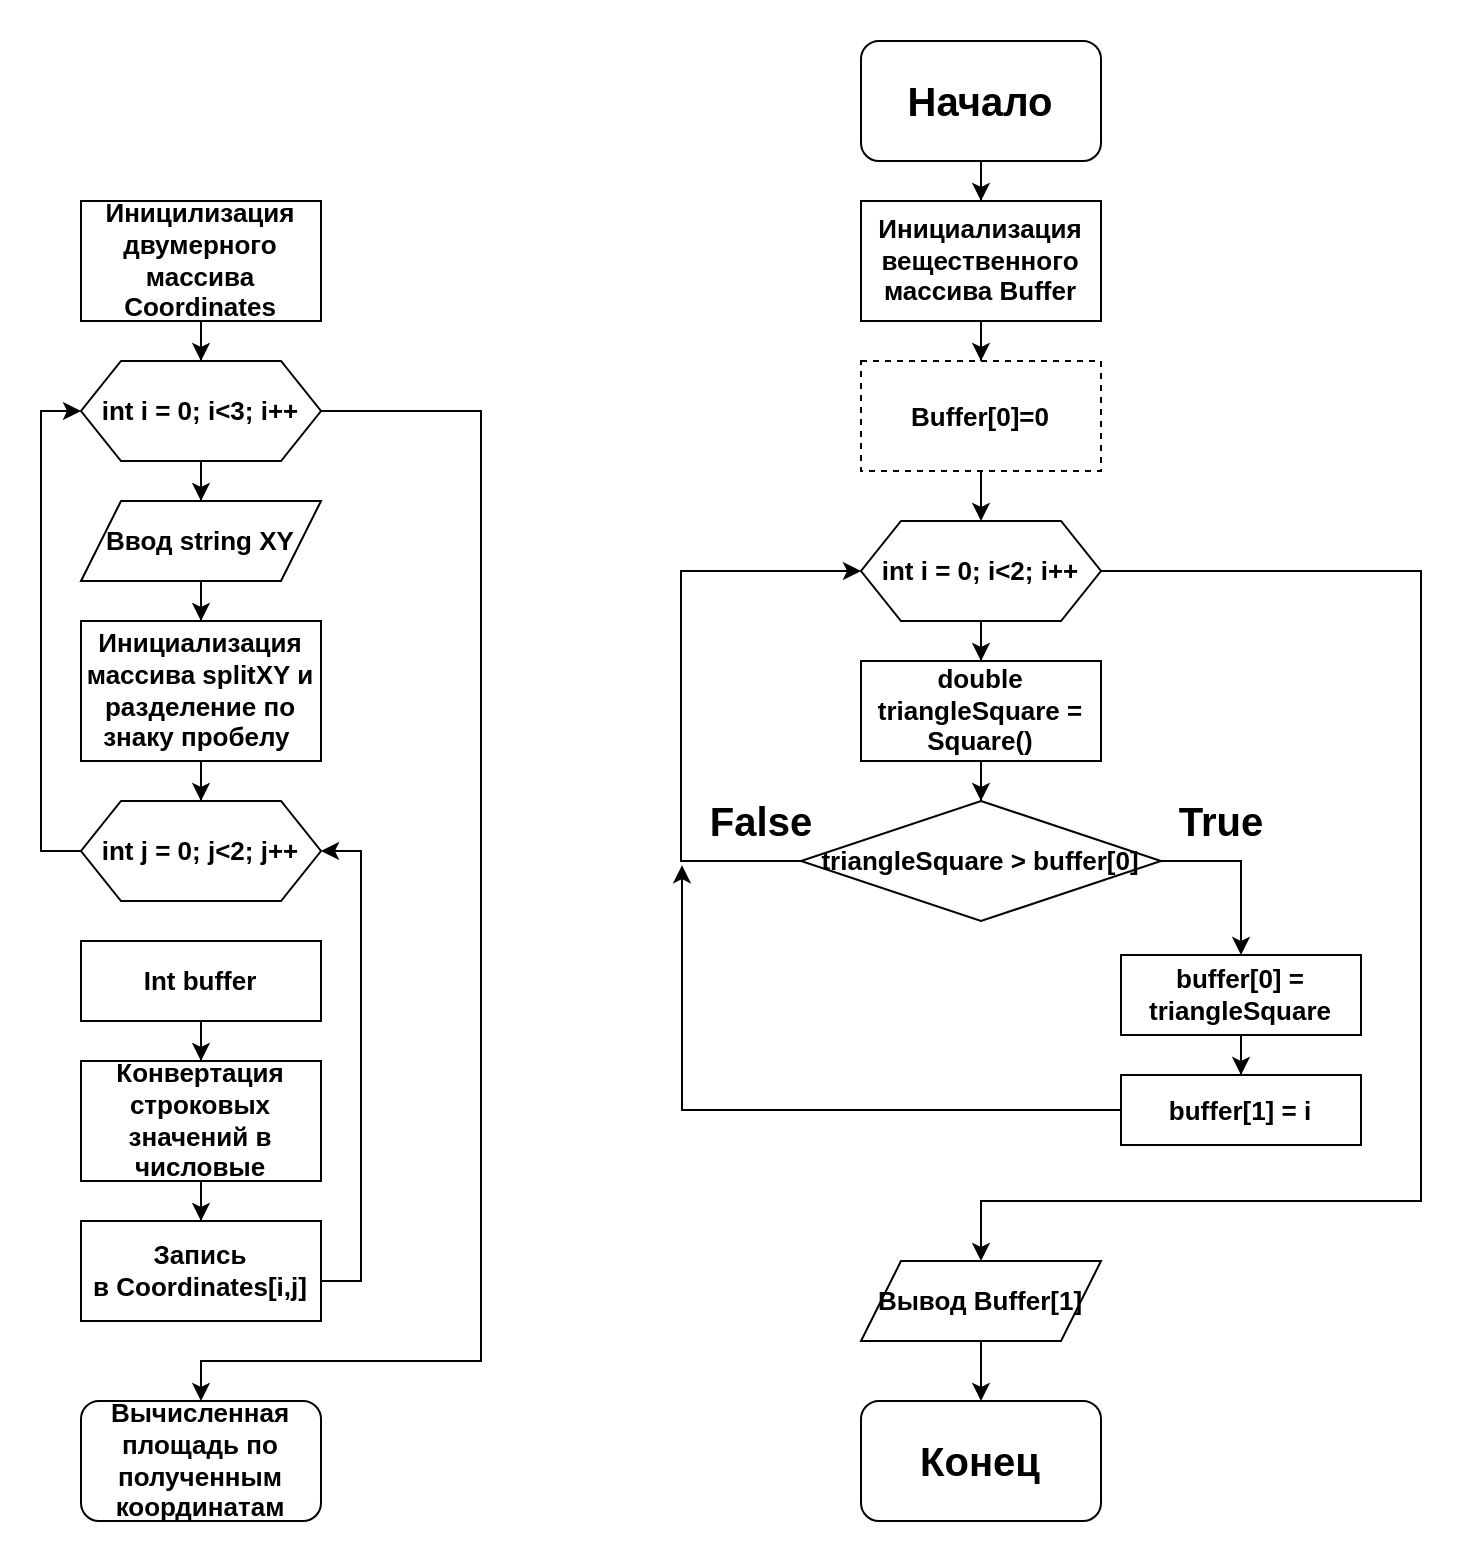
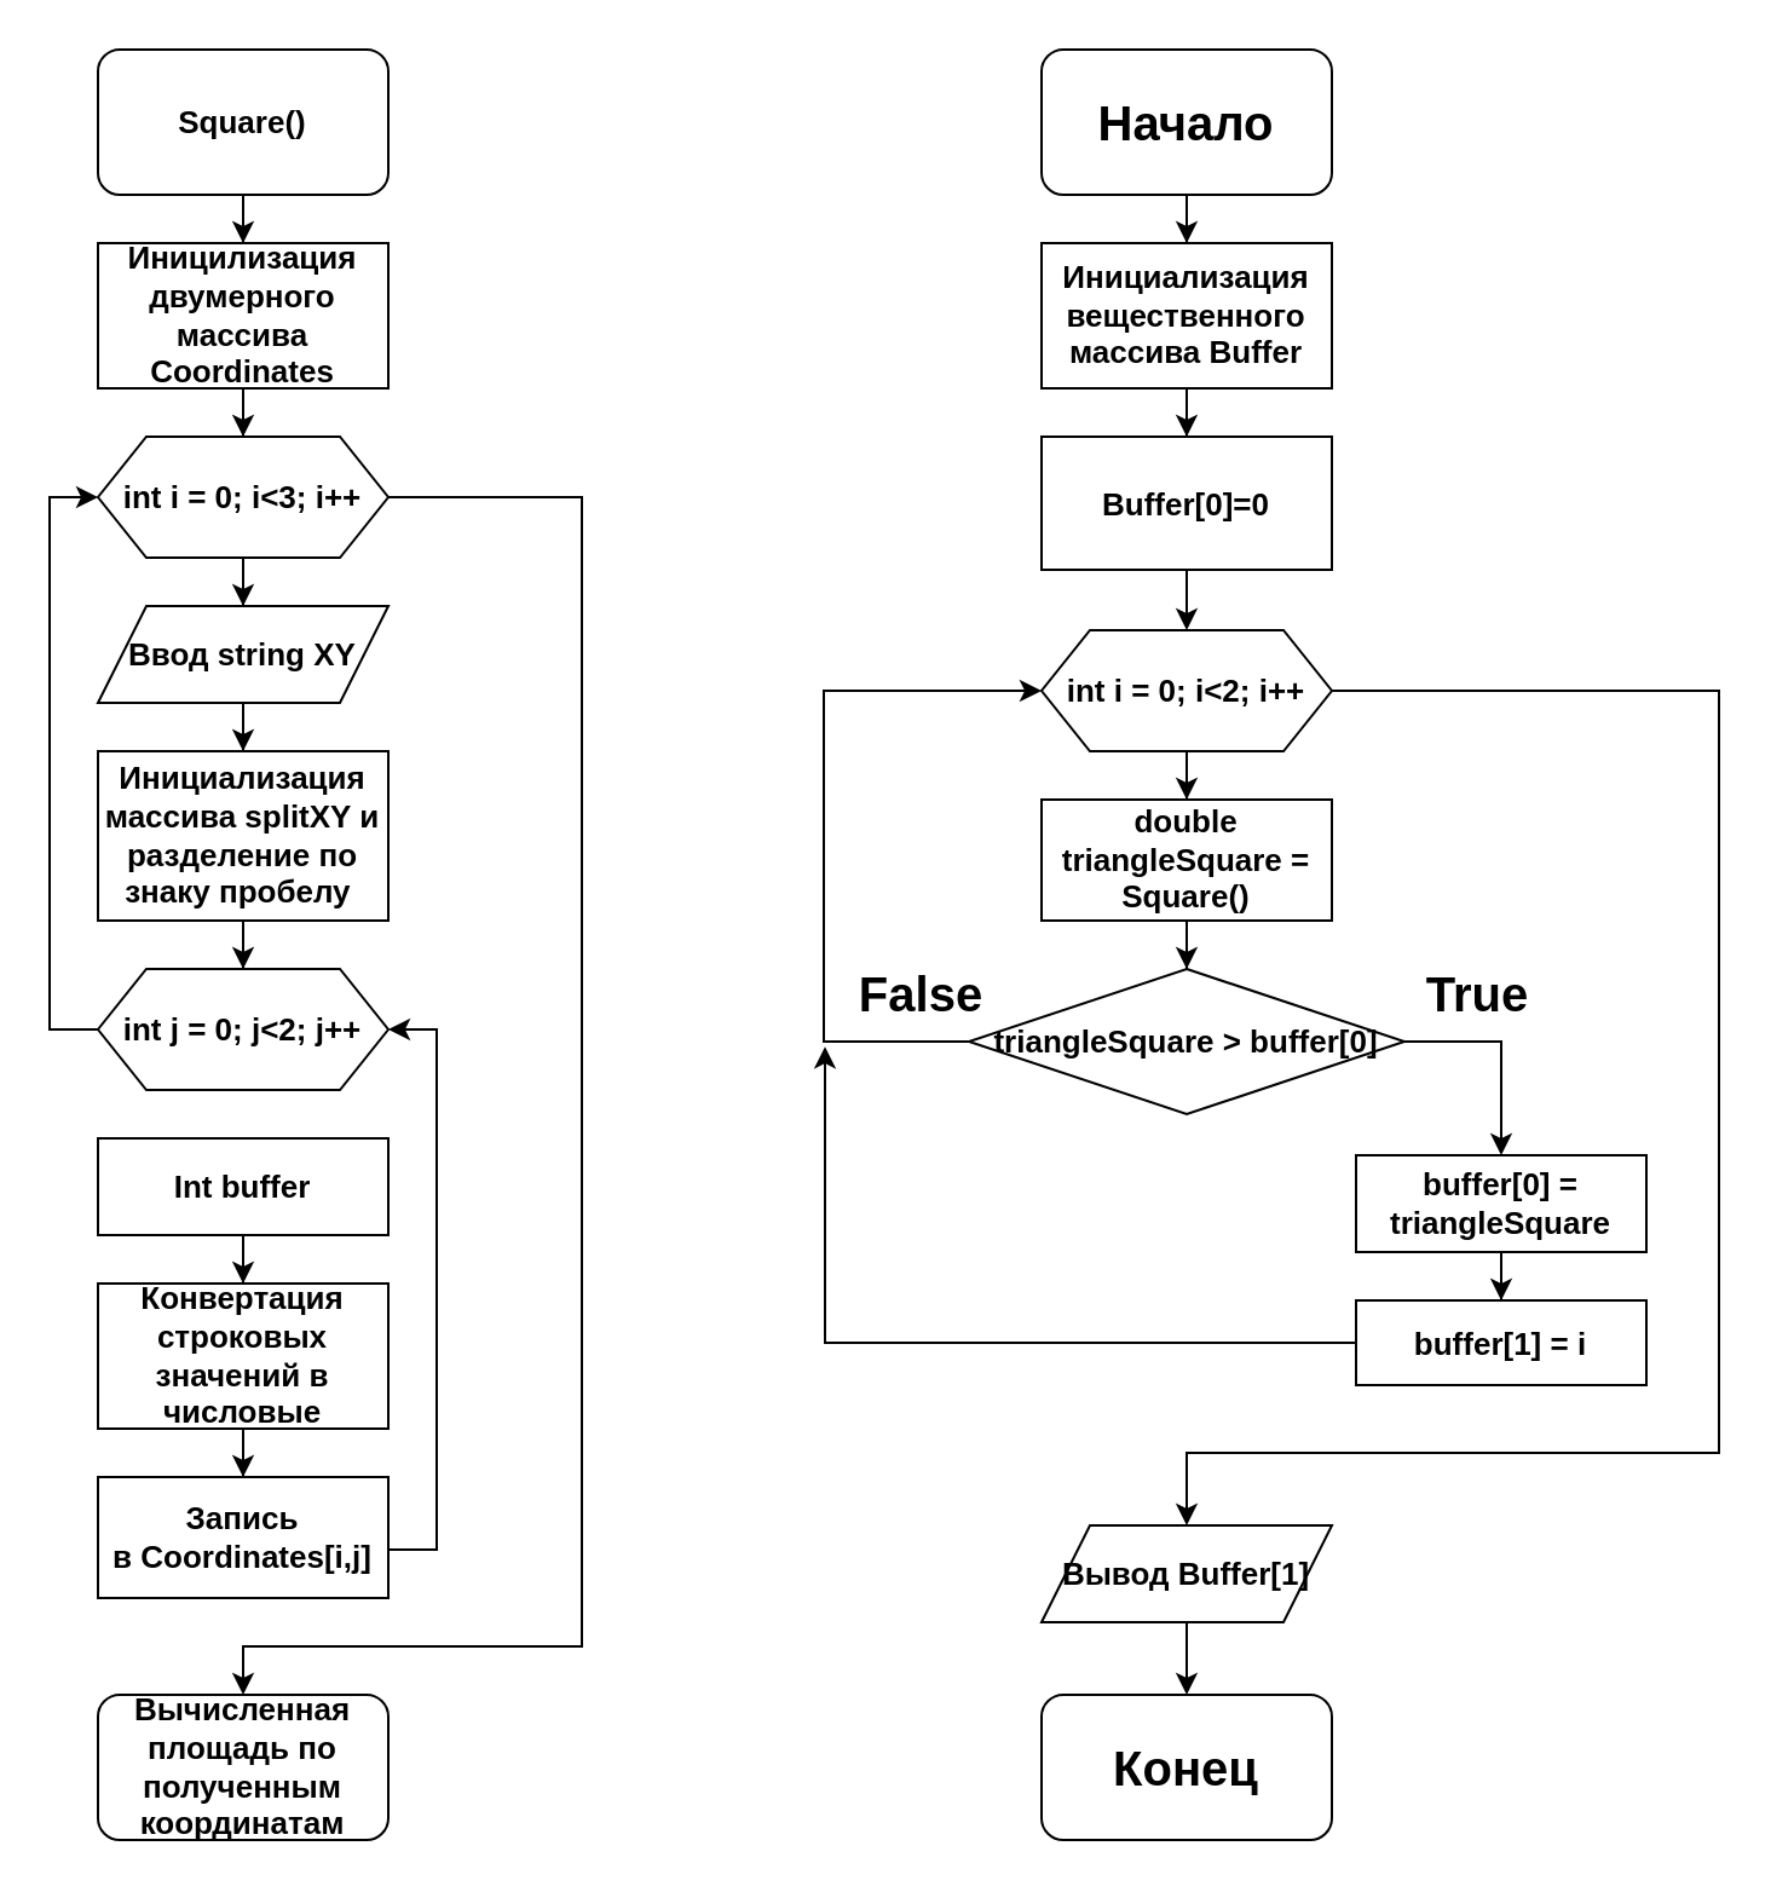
  <mxCell id="0" />
  <mxCell id="1" parent="0" />
  <mxCell id="2" style="edgeStyle=orthogonalEdgeStyle;rounded=0;orthogonalLoop=1;jettySize=auto;html=1;fontSize=13;fontStyle=1" edge="1" parent="1" source="3" target="25"><mxGeometry relative="1" as="geometry" /></mxCell>
  <mxCell id="3" value="Начало" style="rounded=1;whiteSpace=wrap;html=1;fontSize=20;fontStyle=1" vertex="1" parent="1"><mxGeometry x="430" y="20" width="120" height="60" as="geometry" /></mxCell>
+ <mxCell id="4" style="edgeStyle=orthogonalEdgeStyle;rounded=0;orthogonalLoop=1;jettySize=auto;html=1;entryX=0.5;entryY=0;entryDx=0;entryDy=0;fontSize=13;fontStyle=1" edge="1" parent="1" source="5" target="7"><mxGeometry relative="1" as="geometry" /></mxCell>
+ <mxCell id="5" value="Square()" style="rounded=1;whiteSpace=wrap;html=1;fontSize=13;fontStyle=1" vertex="1" parent="1"><mxGeometry x="40" y="20" width="120" height="60" as="geometry" /></mxCell>
  <mxCell id="6" style="edgeStyle=orthogonalEdgeStyle;rounded=0;orthogonalLoop=1;jettySize=auto;html=1;entryX=0.5;entryY=0;entryDx=0;entryDy=0;fontSize=13;fontStyle=1" edge="1" parent="1" source="7" target="10"><mxGeometry relative="1" as="geometry" /></mxCell>
  <mxCell id="7" value="Иницилизация двумерного массива Coordinates" style="rounded=0;whiteSpace=wrap;html=1;fontSize=13;fontStyle=1" vertex="1" parent="1"><mxGeometry x="40" y="100" width="120" height="60" as="geometry" /></mxCell>
  <mxCell id="8" style="edgeStyle=orthogonalEdgeStyle;rounded=0;orthogonalLoop=1;jettySize=auto;html=1;fontSize=13;fontStyle=1" edge="1" parent="1" source="10" target="12"><mxGeometry relative="1" as="geometry" /></mxCell>
  <mxCell id="9" style="edgeStyle=orthogonalEdgeStyle;rounded=0;orthogonalLoop=1;jettySize=auto;html=1;fontSize=13;fontStyle=1" edge="1" parent="1" source="10" target="23"><mxGeometry relative="1" as="geometry"><Array as="points"><mxPoint x="240" y="205" /><mxPoint x="240" y="680" /><mxPoint x="100" y="680" /></Array></mxGeometry></mxCell>
  <mxCell id="10" value="int i = 0; i&amp;lt;3; i++" style="shape=hexagon;perimeter=hexagonPerimeter2;whiteSpace=wrap;html=1;fixedSize=1;fontSize=13;fontStyle=1" vertex="1" parent="1"><mxGeometry x="40" y="180" width="120" height="50" as="geometry" /></mxCell>
  <mxCell id="11" style="edgeStyle=orthogonalEdgeStyle;rounded=0;orthogonalLoop=1;jettySize=auto;html=1;fontSize=13;fontStyle=1" edge="1" parent="1" source="12" target="14"><mxGeometry relative="1" as="geometry" /></mxCell>
  <mxCell id="12" value="Ввод string XY" style="shape=parallelogram;perimeter=parallelogramPerimeter;whiteSpace=wrap;html=1;fixedSize=1;fontSize=13;fontStyle=1" vertex="1" parent="1"><mxGeometry x="40" y="250" width="120" height="40" as="geometry" /></mxCell>
  <mxCell id="13" style="edgeStyle=orthogonalEdgeStyle;rounded=0;orthogonalLoop=1;jettySize=auto;html=1;fontSize=13;fontStyle=1" edge="1" parent="1" source="14" target="16"><mxGeometry relative="1" as="geometry" /></mxCell>
  <mxCell id="14" value="Инициализация массива splitXY и разделение по знаку пробелу&amp;nbsp;" style="rounded=0;whiteSpace=wrap;html=1;fontSize=13;fontStyle=1" vertex="1" parent="1"><mxGeometry x="40" y="310" width="120" height="70" as="geometry" /></mxCell>
  <mxCell id="15" style="edgeStyle=orthogonalEdgeStyle;rounded=0;orthogonalLoop=1;jettySize=auto;html=1;entryX=0;entryY=0.5;entryDx=0;entryDy=0;fontSize=13;fontStyle=1" edge="1" parent="1" source="16" target="10"><mxGeometry relative="1" as="geometry"><Array as="points"><mxPoint x="20" y="425" /><mxPoint x="20" y="205" /></Array></mxGeometry></mxCell>
  <mxCell id="16" value="int j = 0; j&amp;lt;2; j++" style="shape=hexagon;perimeter=hexagonPerimeter2;whiteSpace=wrap;html=1;fixedSize=1;fontSize=13;fontStyle=1" vertex="1" parent="1"><mxGeometry x="40" y="400" width="120" height="50" as="geometry" /></mxCell>
  <mxCell id="17" style="edgeStyle=orthogonalEdgeStyle;rounded=0;orthogonalLoop=1;jettySize=auto;html=1;fontSize=13;fontStyle=1" edge="1" parent="1" source="18" target="20"><mxGeometry relative="1" as="geometry" /></mxCell>
  <mxCell id="18" value="Int buffer" style="rounded=0;whiteSpace=wrap;html=1;fontSize=13;fontStyle=1" vertex="1" parent="1"><mxGeometry x="40" y="470" width="120" height="40" as="geometry" /></mxCell>
  <mxCell id="19" style="edgeStyle=orthogonalEdgeStyle;rounded=0;orthogonalLoop=1;jettySize=auto;html=1;fontSize=13;fontStyle=1" edge="1" parent="1" source="20" target="22"><mxGeometry relative="1" as="geometry" /></mxCell>
  <mxCell id="20" value="Конвертация строковых значений в числовые" style="rounded=0;whiteSpace=wrap;html=1;fontSize=13;fontStyle=1" vertex="1" parent="1"><mxGeometry x="40" y="530" width="120" height="60" as="geometry" /></mxCell>
  <mxCell id="21" style="edgeStyle=orthogonalEdgeStyle;rounded=0;orthogonalLoop=1;jettySize=auto;html=1;entryX=1;entryY=0.5;entryDx=0;entryDy=0;fontSize=13;fontStyle=1" edge="1" parent="1" source="22" target="16"><mxGeometry relative="1" as="geometry"><Array as="points"><mxPoint x="180" y="640" /><mxPoint x="180" y="425" /></Array></mxGeometry></mxCell>
  <mxCell id="22" value="Запись в&amp;nbsp;Coordinates[i,j]" style="rounded=0;whiteSpace=wrap;html=1;fontSize=13;fontStyle=1" vertex="1" parent="1"><mxGeometry x="40" y="610" width="120" height="50" as="geometry" /></mxCell>
  <mxCell id="23" value="Вычисленная площадь по полученным координатам" style="rounded=1;whiteSpace=wrap;html=1;fontSize=13;fontStyle=1" vertex="1" parent="1"><mxGeometry x="40" y="700" width="120" height="60" as="geometry" /></mxCell>
  <mxCell id="24" style="edgeStyle=orthogonalEdgeStyle;rounded=0;orthogonalLoop=1;jettySize=auto;html=1;fontSize=13;fontStyle=1" edge="1" parent="1" source="25" target="27"><mxGeometry relative="1" as="geometry" /></mxCell>
  <mxCell id="25" value="Инициализация вещественного массива Buffer" style="rounded=0;whiteSpace=wrap;html=1;fontSize=13;fontStyle=1" vertex="1" parent="1"><mxGeometry x="430" y="100" width="120" height="60" as="geometry" /></mxCell>
  <mxCell id="26" style="edgeStyle=orthogonalEdgeStyle;rounded=0;orthogonalLoop=1;jettySize=auto;html=1;entryX=0.5;entryY=0;entryDx=0;entryDy=0;fontSize=13;fontStyle=1" edge="1" parent="1" source="27" target="30"><mxGeometry relative="1" as="geometry" /></mxCell>
- <mxCell id="27" value="Buffer[0]=0" style="rounded=0;whiteSpace=wrap;html=1;fontSize=13;fontStyle=1;dashed=1;" vertex="1" parent="1"><mxGeometry x="430" y="180" width="120" height="55" as="geometry" /></mxCell>
+ <mxCell id="27" value="Buffer[0]=0" style="rounded=0;whiteSpace=wrap;html=1;fontSize=13;fontStyle=1" vertex="1" parent="1"><mxGeometry x="430" y="180" width="120" height="55" as="geometry" /></mxCell>
  <mxCell id="28" style="edgeStyle=orthogonalEdgeStyle;rounded=0;orthogonalLoop=1;jettySize=auto;html=1;fontSize=13;fontStyle=1" edge="1" parent="1" source="30" target="32"><mxGeometry relative="1" as="geometry" /></mxCell>
  <mxCell id="29" style="edgeStyle=orthogonalEdgeStyle;rounded=0;orthogonalLoop=1;jettySize=auto;html=1;entryX=0.5;entryY=0;entryDx=0;entryDy=0;fontSize=13;fontStyle=1" edge="1" parent="1" source="30" target="43"><mxGeometry relative="1" as="geometry"><Array as="points"><mxPoint x="710" y="285" /><mxPoint x="710" y="600" /><mxPoint x="490" y="600" /></Array></mxGeometry></mxCell>
  <mxCell id="30" value="int i = 0; i&amp;lt;2; i++" style="shape=hexagon;perimeter=hexagonPerimeter2;whiteSpace=wrap;html=1;fixedSize=1;fontSize=13;fontStyle=1" vertex="1" parent="1"><mxGeometry x="430" y="260" width="120" height="50" as="geometry" /></mxCell>
  <mxCell id="31" style="edgeStyle=orthogonalEdgeStyle;rounded=0;orthogonalLoop=1;jettySize=auto;html=1;fontSize=13;fontStyle=1" edge="1" parent="1" source="32" target="35"><mxGeometry relative="1" as="geometry" /></mxCell>
  <mxCell id="32" value="double triangleSquare = Square()" style="rounded=0;whiteSpace=wrap;html=1;fontSize=13;fontStyle=1" vertex="1" parent="1"><mxGeometry x="430" y="330" width="120" height="50" as="geometry" /></mxCell>
  <mxCell id="33" style="edgeStyle=orthogonalEdgeStyle;rounded=0;orthogonalLoop=1;jettySize=auto;html=1;entryX=0.5;entryY=0;entryDx=0;entryDy=0;fontSize=13;fontStyle=1" edge="1" parent="1" source="35" target="37"><mxGeometry relative="1" as="geometry"><Array as="points"><mxPoint x="620" y="430" /></Array></mxGeometry></mxCell>
  <mxCell id="34" style="edgeStyle=orthogonalEdgeStyle;rounded=0;orthogonalLoop=1;jettySize=auto;html=1;entryX=0;entryY=0.5;entryDx=0;entryDy=0;fontSize=13;fontStyle=1" edge="1" parent="1" source="35" target="30"><mxGeometry relative="1" as="geometry"><Array as="points"><mxPoint x="340" y="430" /><mxPoint x="340" y="285" /></Array></mxGeometry></mxCell>
  <mxCell id="35" value="triangleSquare &amp;gt; buffer[0]" style="rhombus;whiteSpace=wrap;html=1;fontSize=13;fontStyle=1" vertex="1" parent="1"><mxGeometry x="400" y="400" width="180" height="60" as="geometry" /></mxCell>
  <mxCell id="36" style="edgeStyle=orthogonalEdgeStyle;rounded=0;orthogonalLoop=1;jettySize=auto;html=1;fontSize=13;fontStyle=1" edge="1" parent="1" source="37" target="39"><mxGeometry relative="1" as="geometry" /></mxCell>
  <mxCell id="37" value="buffer[0] = triangleSquare" style="rounded=0;whiteSpace=wrap;html=1;fontSize=13;fontStyle=1" vertex="1" parent="1"><mxGeometry x="560" y="477" width="120" height="40" as="geometry" /></mxCell>
  <mxCell id="38" style="edgeStyle=orthogonalEdgeStyle;rounded=0;orthogonalLoop=1;jettySize=auto;html=1;entryX=0.105;entryY=1.053;entryDx=0;entryDy=0;entryPerimeter=0;fontSize=13;fontStyle=1" edge="1" parent="1" source="39" target="41"><mxGeometry relative="1" as="geometry" /></mxCell>
  <mxCell id="39" value="buffer[1] = i" style="rounded=0;whiteSpace=wrap;html=1;fontSize=13;fontStyle=1" vertex="1" parent="1"><mxGeometry x="560" y="537" width="120" height="35" as="geometry" /></mxCell>
  <mxCell id="40" value="True" style="text;strokeColor=none;fillColor=none;html=1;fontSize=20;fontStyle=1;verticalAlign=middle;align=center;" vertex="1" parent="1"><mxGeometry x="560" y="390" width="100" height="40" as="geometry" /></mxCell>
  <mxCell id="41" value="False" style="text;strokeColor=none;fillColor=none;html=1;fontSize=20;fontStyle=1;verticalAlign=middle;align=center;" vertex="1" parent="1"><mxGeometry x="330" y="390" width="100" height="40" as="geometry" /></mxCell>
  <mxCell id="42" style="edgeStyle=orthogonalEdgeStyle;rounded=0;orthogonalLoop=1;jettySize=auto;html=1;entryX=0.5;entryY=0;entryDx=0;entryDy=0;fontSize=13;fontStyle=1" edge="1" parent="1" source="43" target="44"><mxGeometry relative="1" as="geometry" /></mxCell>
  <mxCell id="43" value="Вывод Buffer[1]" style="shape=parallelogram;perimeter=parallelogramPerimeter;whiteSpace=wrap;html=1;fixedSize=1;fontSize=13;fontStyle=1" vertex="1" parent="1"><mxGeometry x="430" y="630" width="120" height="40" as="geometry" /></mxCell>
  <mxCell id="44" value="Конец" style="rounded=1;whiteSpace=wrap;html=1;fontSize=20;fontStyle=1" vertex="1" parent="1"><mxGeometry x="430" y="700" width="120" height="60" as="geometry" /></mxCell>
